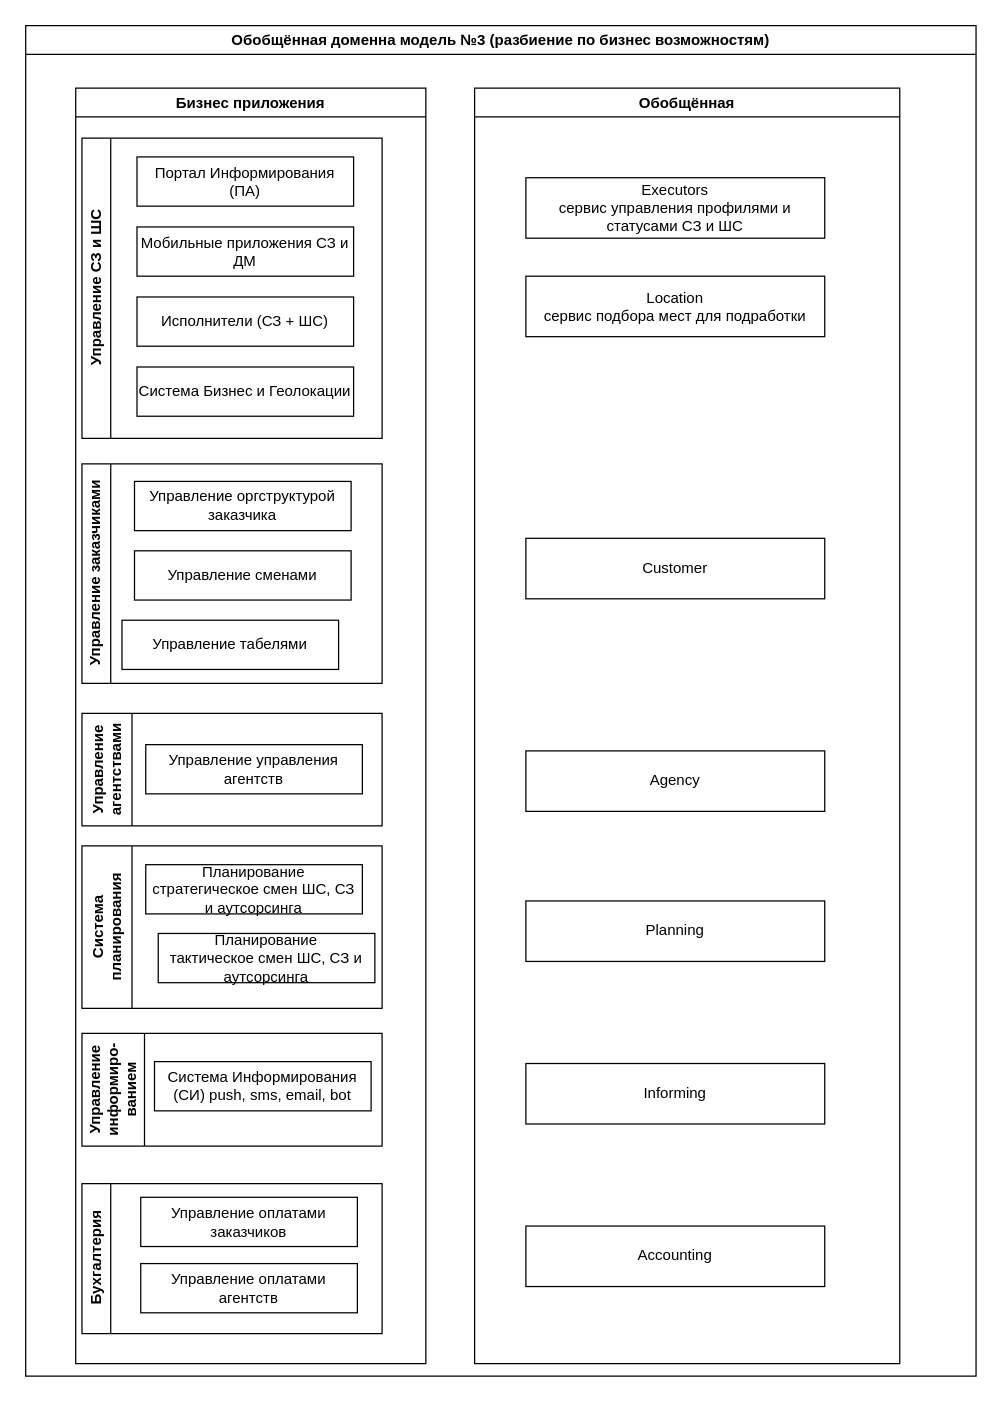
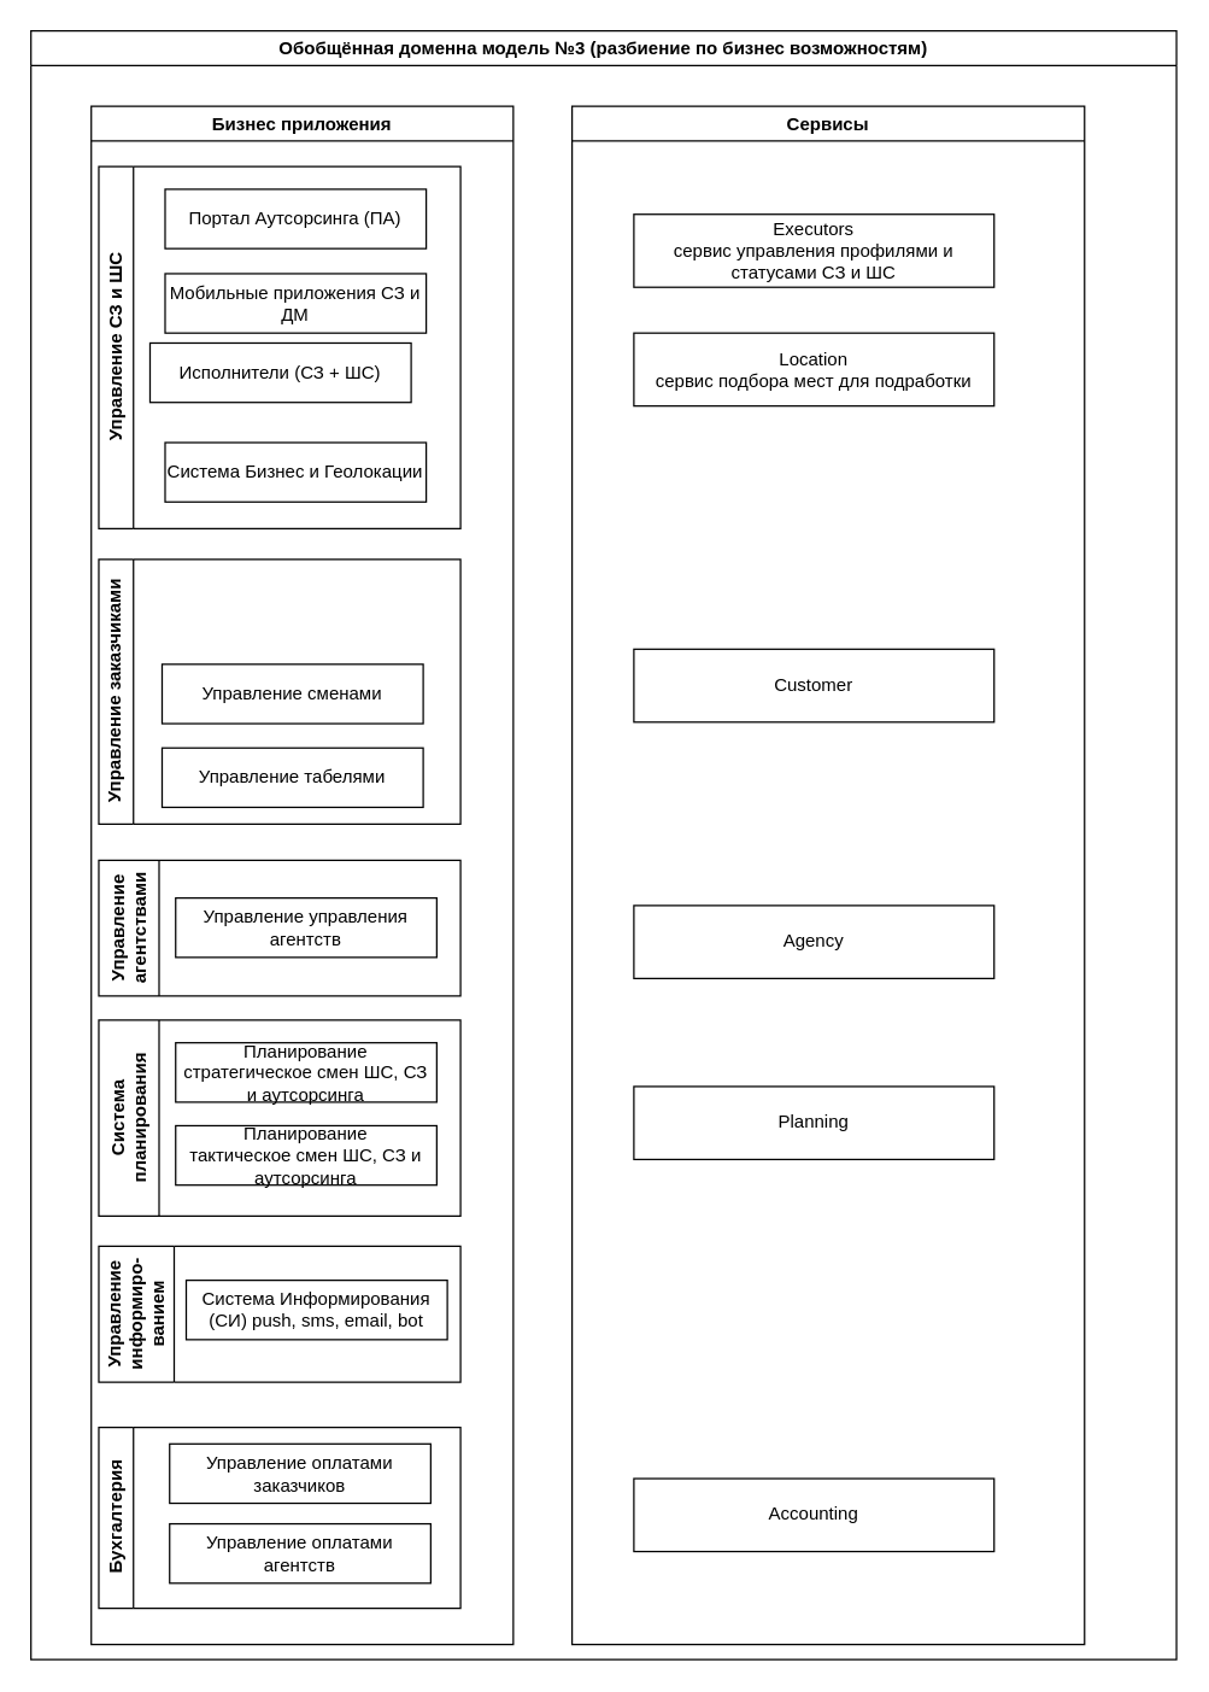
  <mxCell id="0" />
  <mxCell id="1" parent="0" />
  <mxCell id="2" value="Обобщённая доменна модель №3 (разбиение по бизнес возможностям)" style="swimlane;whiteSpace=wrap;html=1;" parent="1" vertex="1"><mxGeometry x="20" y="20" width="760" height="1080" as="geometry"><mxRectangle x="40" y="40" width="240" height="30" as="alternateBounds" /></mxGeometry></mxCell>
  <mxCell id="3" value="Бизнес приложения" style="swimlane;whiteSpace=wrap;html=1;" parent="2" vertex="1"><mxGeometry x="40" y="50" width="280" height="1020" as="geometry" /></mxCell>
  <mxCell id="4" value="Управление СЗ и ШС" style="swimlane;horizontal=0;whiteSpace=wrap;html=1;" parent="3" vertex="1"><mxGeometry x="5" y="40" width="240" height="240" as="geometry"><mxRectangle x="40" y="60" width="40" height="80" as="alternateBounds" /></mxGeometry></mxCell>
  <mxCell id="5" value="Мобильные приложения СЗ и ДМ" style="rounded=0;whiteSpace=wrap;html=1;" parent="4" vertex="1"><mxGeometry x="44" y="71" width="173.228" height="39.37" as="geometry" /></mxCell>
- <mxCell id="6" value="Портал Информирования (ПА)" style="rounded=0;whiteSpace=wrap;html=1;" parent="4" vertex="1"><mxGeometry x="44" y="15" width="173.228" height="39.37" as="geometry" /></mxCell>
- <mxCell id="7" value="Исполнители (СЗ + ШС)" style="rounded=0;whiteSpace=wrap;html=1;" parent="4" vertex="1"><mxGeometry x="44" y="127" width="173.228" height="39.37" as="geometry" /></mxCell>
+ <mxCell id="6" value="Портал Аутсорсинга (ПА)" style="rounded=0;whiteSpace=wrap;html=1;" parent="4" vertex="1"><mxGeometry x="44" y="15" width="173.228" height="39.37" as="geometry" /></mxCell>
+ <mxCell id="7" value="Исполнители (СЗ + ШС)" style="rounded=0;whiteSpace=wrap;html=1;" parent="4" vertex="1"><mxGeometry x="34" y="117" width="173.228" height="39.37" as="geometry" /></mxCell>
  <mxCell id="8" value="Система Бизнес и Геолокации" style="rounded=0;whiteSpace=wrap;html=1;" parent="4" vertex="1"><mxGeometry x="44" y="183" width="173.228" height="39.37" as="geometry" /></mxCell>
  <mxCell id="9" value="Управление заказчиками" style="swimlane;horizontal=0;whiteSpace=wrap;html=1;" parent="3" vertex="1"><mxGeometry x="5" y="300.5" width="240" height="175.5" as="geometry"><mxRectangle x="40" y="320" width="40" height="80" as="alternateBounds" /></mxGeometry></mxCell>
  <mxCell id="10" value="Управление сменами" style="rounded=0;whiteSpace=wrap;html=1;" parent="9" vertex="1"><mxGeometry x="42" y="69.5" width="173.228" height="39.37" as="geometry" /></mxCell>
- <mxCell id="11" value="Управление оргструктурой заказчика" style="rounded=0;whiteSpace=wrap;html=1;" parent="9" vertex="1"><mxGeometry x="42" y="14" width="173.228" height="39.37" as="geometry" /></mxCell>
- <mxCell id="12" value="Управление табелями" style="rounded=0;whiteSpace=wrap;html=1;" parent="9" vertex="1"><mxGeometry x="32" y="125" width="173.228" height="39.37" as="geometry" /></mxCell>
+ <mxCell id="12" value="Управление табелями" style="rounded=0;whiteSpace=wrap;html=1;" parent="9" vertex="1"><mxGeometry x="42" y="125" width="173.228" height="39.37" as="geometry" /></mxCell>
  <mxCell id="13" value="Управление агентствами" style="swimlane;horizontal=0;whiteSpace=wrap;html=1;startSize=40;" parent="3" vertex="1"><mxGeometry x="5" y="500" width="240" height="90" as="geometry"><mxRectangle x="40" y="320" width="40" height="80" as="alternateBounds" /></mxGeometry></mxCell>
  <mxCell id="14" value="Управление управления агентств" style="rounded=0;whiteSpace=wrap;html=1;" parent="13" vertex="1"><mxGeometry x="51" y="25" width="173.228" height="39.37" as="geometry" /></mxCell>
  <mxCell id="15" value="Система планирования" style="swimlane;horizontal=0;whiteSpace=wrap;html=1;startSize=40;" parent="3" vertex="1"><mxGeometry x="5" y="606" width="240" height="130" as="geometry"><mxRectangle x="40" y="320" width="40" height="80" as="alternateBounds" /></mxGeometry></mxCell>
- <mxCell id="16" value="Планирование&lt;br&gt;тактическое смен ШС, СЗ и аутсорсинга" style="rounded=0;whiteSpace=wrap;html=1;" parent="15" vertex="1"><mxGeometry x="61" y="70" width="173.228" height="39.37" as="geometry" /></mxCell>
+ <mxCell id="16" value="Планирование&lt;br&gt;тактическое смен ШС, СЗ и аутсорсинга" style="rounded=0;whiteSpace=wrap;html=1;" parent="15" vertex="1"><mxGeometry x="51" y="70" width="173.228" height="39.37" as="geometry" /></mxCell>
  <mxCell id="17" value="Планирование&lt;br&gt;стратегическое смен ШС, СЗ и аутсорсинга" style="rounded=0;whiteSpace=wrap;html=1;" parent="15" vertex="1"><mxGeometry x="51" y="15" width="173.228" height="39.37" as="geometry" /></mxCell>
  <mxCell id="18" value="Управление информиро- ванием" style="swimlane;horizontal=0;whiteSpace=wrap;html=1;startSize=50;" parent="3" vertex="1"><mxGeometry x="5" y="756" width="240" height="90" as="geometry"><mxRectangle x="40" y="320" width="40" height="80" as="alternateBounds" /></mxGeometry></mxCell>
  <mxCell id="19" value="Система Информирования (СИ) push, sms, email, bot" style="rounded=0;whiteSpace=wrap;html=1;" parent="18" vertex="1"><mxGeometry x="58" y="22.5" width="173.228" height="39.37" as="geometry" /></mxCell>
  <mxCell id="20" value="Бухгалтерия" style="swimlane;horizontal=0;whiteSpace=wrap;html=1;" parent="3" vertex="1"><mxGeometry x="5" y="876" width="240" height="120" as="geometry"><mxRectangle x="40" y="320" width="40" height="80" as="alternateBounds" /></mxGeometry></mxCell>
  <mxCell id="21" value="Управление оплатами агентств" style="rounded=0;whiteSpace=wrap;html=1;" parent="20" vertex="1"><mxGeometry x="47" y="64" width="173.228" height="39.37" as="geometry" /></mxCell>
  <mxCell id="22" value="Управление оплатами заказчиков" style="rounded=0;whiteSpace=wrap;html=1;" parent="20" vertex="1"><mxGeometry x="47" y="11" width="173.228" height="39.37" as="geometry" /></mxCell>
- <mxCell id="23" value="Обобщённая" style="swimlane;whiteSpace=wrap;html=1;" parent="1" vertex="1"><mxGeometry x="379" y="70" width="340" height="1020" as="geometry" /></mxCell>
+ <mxCell id="23" value="Сервисы" style="swimlane;whiteSpace=wrap;html=1;" parent="1" vertex="1"><mxGeometry x="379" y="70" width="340" height="1020" as="geometry" /></mxCell>
  <mxCell id="24" value="Executors&lt;br&gt;сервис управления профилями и статусами СЗ и ШС" style="rounded=0;whiteSpace=wrap;html=1;" parent="23" vertex="1"><mxGeometry x="41" y="71.63" width="239" height="48.37" as="geometry" /></mxCell>
  <mxCell id="25" value="Location&lt;br&gt;сервис подбора мест для подработки" style="rounded=0;whiteSpace=wrap;html=1;" parent="23" vertex="1"><mxGeometry x="41" y="150.37" width="239" height="48.37" as="geometry" /></mxCell>
  <mxCell id="26" value="Customer" style="rounded=0;whiteSpace=wrap;html=1;" parent="23" vertex="1"><mxGeometry x="41" y="360" width="239" height="48.37" as="geometry" /></mxCell>
  <mxCell id="27" value="Agency" style="rounded=0;whiteSpace=wrap;html=1;" parent="23" vertex="1"><mxGeometry x="41" y="530" width="239" height="48.37" as="geometry" /></mxCell>
  <mxCell id="28" value="Planning" style="rounded=0;whiteSpace=wrap;html=1;" parent="23" vertex="1"><mxGeometry x="41" y="650" width="239" height="48.37" as="geometry" /></mxCell>
- <mxCell id="29" value="Informing" style="rounded=0;whiteSpace=wrap;html=1;" parent="23" vertex="1"><mxGeometry x="41" y="780" width="239" height="48.37" as="geometry" /></mxCell>
  <mxCell id="30" value="Accounting" style="rounded=0;whiteSpace=wrap;html=1;" parent="23" vertex="1"><mxGeometry x="41" y="910" width="239" height="48.37" as="geometry" /></mxCell>
